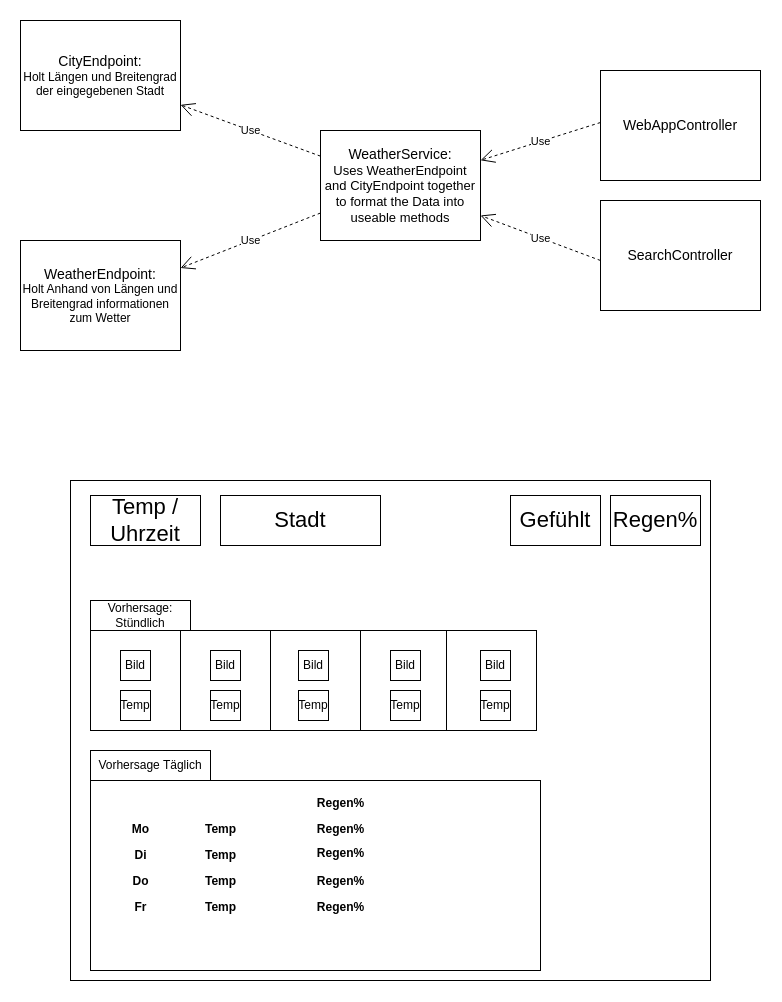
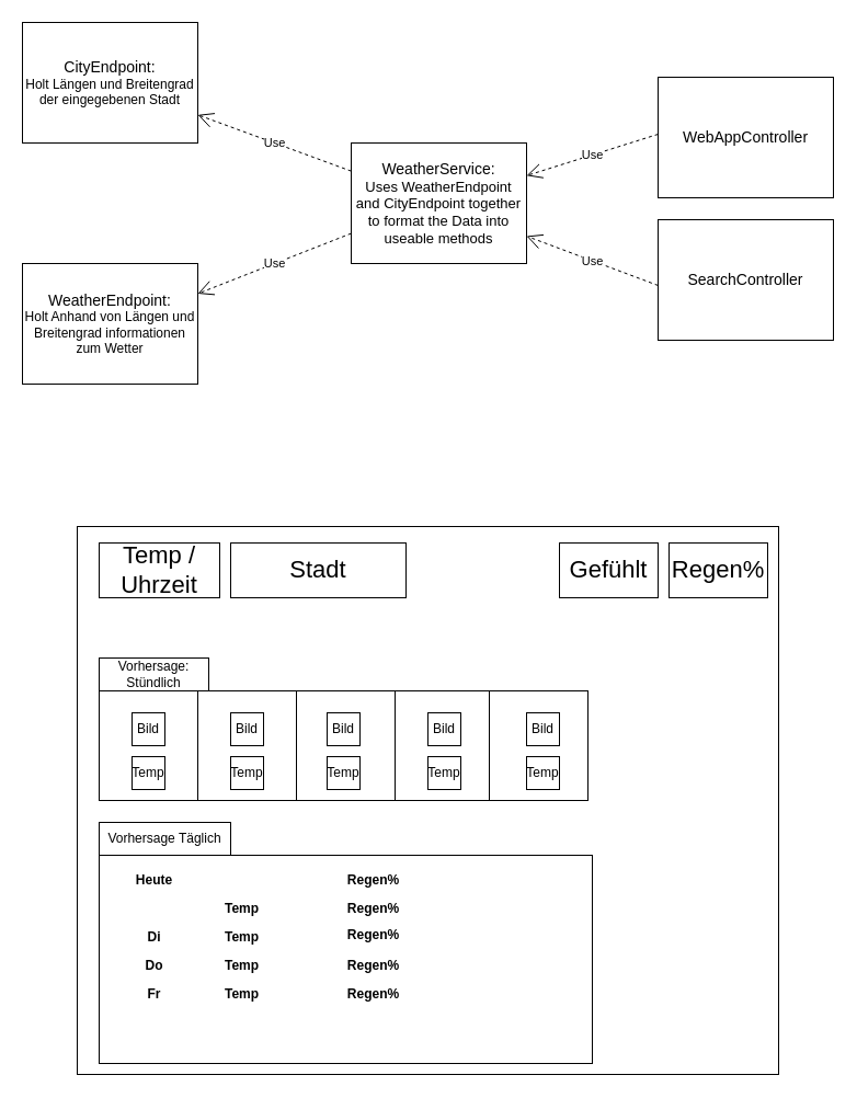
  <mxCell id="0" />
  <mxCell id="1" parent="0" />
  <mxCell id="2" value="&lt;div style=&quot;&quot;&gt;&lt;span style=&quot;font-size: 14px;&quot;&gt;CityEndpoint:&lt;/span&gt;&lt;br&gt;&lt;font style=&quot;font-size: 12px;&quot;&gt;Holt Längen und Breitengrad der eingegebenen Stadt&lt;/font&gt;&lt;/div&gt;" style="html=1;whiteSpace=wrap;" vertex="1" parent="1"><mxGeometry x="20" y="20" width="160" height="110" as="geometry" /></mxCell>
  <mxCell id="3" value="&lt;div style=&quot;&quot;&gt;&lt;font style=&quot;font-size: 14px;&quot;&gt;WeatherEndpoint:&lt;/font&gt;&lt;/div&gt;&lt;div style=&quot;&quot;&gt;&lt;font style=&quot;font-size: 12px;&quot;&gt;Holt Anhand von Längen und Breitengrad informationen zum Wetter&lt;/font&gt;&lt;/div&gt;" style="html=1;whiteSpace=wrap;" vertex="1" parent="1"><mxGeometry x="20" y="240" width="160" height="110" as="geometry" /></mxCell>
  <mxCell id="4" value="&lt;div style=&quot;&quot;&gt;&lt;span style=&quot;font-size: 14px;&quot;&gt;WebAppController&lt;br&gt;&lt;/span&gt;&lt;/div&gt;" style="html=1;whiteSpace=wrap;" vertex="1" parent="1"><mxGeometry x="600" y="70" width="160" height="110" as="geometry" /></mxCell>
  <mxCell id="5" value="&lt;div style=&quot;&quot;&gt;&lt;span style=&quot;font-size: 14px;&quot;&gt;SearchController&lt;br&gt;&lt;/span&gt;&lt;/div&gt;" style="html=1;whiteSpace=wrap;" vertex="1" parent="1"><mxGeometry x="600" y="200" width="160" height="110" as="geometry" /></mxCell>
  <mxCell id="6" value="&lt;div style=&quot;&quot;&gt;&lt;span style=&quot;font-size: 14px;&quot;&gt;WeatherService:&lt;/span&gt;&lt;br&gt;&lt;font style=&quot;font-size: 13px;&quot;&gt;Uses WeatherEndpoint and CityEndpoint together to format the Data into useable methods&lt;/font&gt;&lt;/div&gt;" style="html=1;whiteSpace=wrap;" vertex="1" parent="1"><mxGeometry x="320" y="130" width="160" height="110" as="geometry" /></mxCell>
  <mxCell id="7" value="" style="html=1;whiteSpace=wrap;" vertex="1" parent="1"><mxGeometry x="70" y="480" width="640" height="500" as="geometry" /></mxCell>
  <mxCell id="8" value="&lt;font style=&quot;font-size: 22px;&quot;&gt;Temp / Uhrzeit&lt;/font&gt;" style="html=1;whiteSpace=wrap;" vertex="1" parent="1"><mxGeometry x="90" y="495" width="110" height="50" as="geometry" /></mxCell>
  <mxCell id="9" value="&lt;font style=&quot;font-size: 22px;&quot;&gt;Regen%&lt;/font&gt;" style="html=1;whiteSpace=wrap;" vertex="1" parent="1"><mxGeometry x="610" y="495" width="90" height="50" as="geometry" /></mxCell>
  <mxCell id="10" value="&lt;font style=&quot;font-size: 22px;&quot;&gt;Gefühlt&lt;/font&gt;" style="html=1;whiteSpace=wrap;" vertex="1" parent="1"><mxGeometry x="510" y="495" width="90" height="50" as="geometry" /></mxCell>
- <mxCell id="11" value="&lt;font style=&quot;font-size: 22px;&quot;&gt;Stadt&lt;/font&gt;" style="html=1;whiteSpace=wrap;" vertex="1" parent="1"><mxGeometry x="220" y="495" width="160" height="50" as="geometry" /></mxCell>
+ <mxCell id="11" value="&lt;font style=&quot;font-size: 22px;&quot;&gt;Stadt&lt;/font&gt;" style="html=1;whiteSpace=wrap;" vertex="1" parent="1"><mxGeometry x="210" y="495" width="160" height="50" as="geometry" /></mxCell>
  <mxCell id="12" value="" style="group" vertex="1" connectable="0" parent="1"><mxGeometry x="90" y="610" width="446" height="120" as="geometry" /></mxCell>
  <mxCell id="13" value="" style="html=1;whiteSpace=wrap;" vertex="1" parent="12"><mxGeometry y="20" width="110" height="100" as="geometry" /></mxCell>
  <mxCell id="14" value="" style="html=1;whiteSpace=wrap;" vertex="1" parent="12"><mxGeometry x="90" y="20" width="110" height="100" as="geometry" /></mxCell>
  <mxCell id="15" value="" style="html=1;whiteSpace=wrap;" vertex="1" parent="12"><mxGeometry x="180" y="20" width="110" height="100" as="geometry" /></mxCell>
  <mxCell id="16" value="" style="html=1;whiteSpace=wrap;" vertex="1" parent="12"><mxGeometry x="270" y="20" width="110" height="100" as="geometry" /></mxCell>
  <mxCell id="17" value="" style="html=1;whiteSpace=wrap;" vertex="1" parent="12"><mxGeometry x="356" y="20" width="90" height="100" as="geometry" /></mxCell>
  <mxCell id="18" value="Vorhersage: Stündlich" style="html=1;whiteSpace=wrap;" vertex="1" parent="12"><mxGeometry y="-10" width="100" height="30" as="geometry" /></mxCell>
  <mxCell id="19" value="Bild" style="html=1;whiteSpace=wrap;" vertex="1" parent="12"><mxGeometry x="30" y="40" width="30" height="30" as="geometry" /></mxCell>
  <mxCell id="20" value="Bild" style="html=1;whiteSpace=wrap;" vertex="1" parent="12"><mxGeometry x="120" y="40" width="30" height="30" as="geometry" /></mxCell>
  <mxCell id="21" value="Bild" style="html=1;whiteSpace=wrap;" vertex="1" parent="12"><mxGeometry x="208" y="40" width="30" height="30" as="geometry" /></mxCell>
  <mxCell id="22" value="Bild" style="html=1;whiteSpace=wrap;" vertex="1" parent="12"><mxGeometry x="300" y="40" width="30" height="30" as="geometry" /></mxCell>
  <mxCell id="23" value="Bild" style="html=1;whiteSpace=wrap;" vertex="1" parent="12"><mxGeometry x="390" y="40" width="30" height="30" as="geometry" /></mxCell>
  <mxCell id="24" value="Temp" style="html=1;whiteSpace=wrap;" vertex="1" parent="12"><mxGeometry x="30" y="80" width="30" height="30" as="geometry" /></mxCell>
  <mxCell id="25" value="Temp" style="html=1;whiteSpace=wrap;" vertex="1" parent="12"><mxGeometry x="120" y="80" width="30" height="30" as="geometry" /></mxCell>
  <mxCell id="26" value="Temp" style="html=1;whiteSpace=wrap;" vertex="1" parent="12"><mxGeometry x="208" y="80" width="30" height="30" as="geometry" /></mxCell>
  <mxCell id="27" value="Temp" style="html=1;whiteSpace=wrap;" vertex="1" parent="12"><mxGeometry x="300" y="80" width="30" height="30" as="geometry" /></mxCell>
  <mxCell id="28" value="Temp" style="html=1;whiteSpace=wrap;" vertex="1" parent="12"><mxGeometry x="390" y="80" width="30" height="30" as="geometry" /></mxCell>
  <mxCell id="29" value="Vorhersage Täglich" style="html=1;whiteSpace=wrap;" vertex="1" parent="1"><mxGeometry x="90" y="750" width="120" height="30" as="geometry" /></mxCell>
  <mxCell id="30" value="" style="html=1;whiteSpace=wrap;" vertex="1" parent="1"><mxGeometry x="90" y="780" width="450" height="190" as="geometry" /></mxCell>
- <mxCell id="32" value="Mo" style="text;align=center;fontStyle=1;verticalAlign=middle;spacingLeft=3;spacingRight=3;strokeColor=none;rotatable=0;points=[[0,0.5],[1,0.5]];portConstraint=eastwest;html=1;" vertex="1" parent="1"><mxGeometry x="100" y="816" width="80" height="26" as="geometry" /></mxCell>
+ <mxCell id="31" value="Heute" style="text;align=center;fontStyle=1;verticalAlign=middle;spacingLeft=3;spacingRight=3;strokeColor=none;rotatable=0;points=[[0,0.5],[1,0.5]];portConstraint=eastwest;html=1;" vertex="1" parent="1"><mxGeometry x="100" y="790" width="80" height="26" as="geometry" /></mxCell>
  <mxCell id="33" value="Di" style="text;align=center;fontStyle=1;verticalAlign=middle;spacingLeft=3;spacingRight=3;strokeColor=none;rotatable=0;points=[[0,0.5],[1,0.5]];portConstraint=eastwest;html=1;" vertex="1" parent="1"><mxGeometry x="100" y="842" width="80" height="26" as="geometry" /></mxCell>
  <mxCell id="34" value="Do" style="text;align=center;fontStyle=1;verticalAlign=middle;spacingLeft=3;spacingRight=3;strokeColor=none;rotatable=0;points=[[0,0.5],[1,0.5]];portConstraint=eastwest;html=1;" vertex="1" parent="1"><mxGeometry x="100" y="868" width="80" height="26" as="geometry" /></mxCell>
  <mxCell id="35" value="Fr" style="text;align=center;fontStyle=1;verticalAlign=middle;spacingLeft=3;spacingRight=3;strokeColor=none;rotatable=0;points=[[0,0.5],[1,0.5]];portConstraint=eastwest;html=1;" vertex="1" parent="1"><mxGeometry x="100" y="894" width="80" height="26" as="geometry" /></mxCell>
  <mxCell id="36" value="Temp" style="text;align=center;fontStyle=1;verticalAlign=middle;spacingLeft=3;spacingRight=3;strokeColor=none;rotatable=0;points=[[0,0.5],[1,0.5]];portConstraint=eastwest;html=1;" vertex="1" parent="1"><mxGeometry x="180" y="816" width="80" height="26" as="geometry" /></mxCell>
  <mxCell id="37" value="Temp" style="text;align=center;fontStyle=1;verticalAlign=middle;spacingLeft=3;spacingRight=3;strokeColor=none;rotatable=0;points=[[0,0.5],[1,0.5]];portConstraint=eastwest;html=1;" vertex="1" parent="1"><mxGeometry x="180" y="842" width="80" height="26" as="geometry" /></mxCell>
  <mxCell id="38" value="Temp" style="text;align=center;fontStyle=1;verticalAlign=middle;spacingLeft=3;spacingRight=3;strokeColor=none;rotatable=0;points=[[0,0.5],[1,0.5]];portConstraint=eastwest;html=1;" vertex="1" parent="1"><mxGeometry x="180" y="868" width="80" height="26" as="geometry" /></mxCell>
  <mxCell id="39" value="Temp" style="text;align=center;fontStyle=1;verticalAlign=middle;spacingLeft=3;spacingRight=3;strokeColor=none;rotatable=0;points=[[0,0.5],[1,0.5]];portConstraint=eastwest;html=1;" vertex="1" parent="1"><mxGeometry x="180" y="894" width="80" height="26" as="geometry" /></mxCell>
  <mxCell id="40" value="" style="group" vertex="1" connectable="0" parent="1"><mxGeometry x="300" y="790" width="80" height="130" as="geometry" /></mxCell>
  <mxCell id="41" value="Regen%" style="text;align=center;fontStyle=1;verticalAlign=middle;spacingLeft=3;spacingRight=3;strokeColor=none;rotatable=0;points=[[0,0.5],[1,0.5]];portConstraint=eastwest;html=1;" vertex="1" parent="40"><mxGeometry width="80" height="26" as="geometry" /></mxCell>
  <mxCell id="42" value="Regen%" style="text;align=center;fontStyle=1;verticalAlign=middle;spacingLeft=3;spacingRight=3;strokeColor=none;rotatable=0;points=[[0,0.5],[1,0.5]];portConstraint=eastwest;html=1;" vertex="1" parent="40"><mxGeometry y="26" width="80" height="26" as="geometry" /></mxCell>
  <mxCell id="43" value="Regen%" style="text;align=center;fontStyle=1;verticalAlign=middle;spacingLeft=3;spacingRight=3;strokeColor=none;rotatable=0;points=[[0,0.5],[1,0.5]];portConstraint=eastwest;html=1;" vertex="1" parent="40"><mxGeometry y="50" width="80" height="26" as="geometry" /></mxCell>
  <mxCell id="44" value="Regen%" style="text;align=center;fontStyle=1;verticalAlign=middle;spacingLeft=3;spacingRight=3;strokeColor=none;rotatable=0;points=[[0,0.5],[1,0.5]];portConstraint=eastwest;html=1;" vertex="1" parent="40"><mxGeometry y="78" width="80" height="26" as="geometry" /></mxCell>
  <mxCell id="45" value="Regen%" style="text;align=center;fontStyle=1;verticalAlign=middle;spacingLeft=3;spacingRight=3;strokeColor=none;rotatable=0;points=[[0,0.5],[1,0.5]];portConstraint=eastwest;html=1;" vertex="1" parent="40"><mxGeometry y="104" width="80" height="26" as="geometry" /></mxCell>
  <mxCell id="46" value="Use" style="endArrow=open;endSize=12;dashed=1;html=1;rounded=0;" edge="1" parent="1" source="6" target="2"><mxGeometry width="160" relative="1" as="geometry"><mxPoint x="330" y="210" as="sourcePoint" /><mxPoint x="490" y="210" as="targetPoint" /></mxGeometry></mxCell>
  <mxCell id="47" value="Use" style="endArrow=open;endSize=12;dashed=1;html=1;rounded=0;exitX=0;exitY=0.75;exitDx=0;exitDy=0;entryX=1;entryY=0.25;entryDx=0;entryDy=0;" edge="1" parent="1" source="6" target="3"><mxGeometry width="160" relative="1" as="geometry"><mxPoint x="300" y="182" as="sourcePoint" /><mxPoint x="160" y="130" as="targetPoint" /></mxGeometry></mxCell>
  <mxCell id="48" value="Use" style="endArrow=open;endSize=12;dashed=1;html=1;rounded=0;" edge="1" parent="1" target="6"><mxGeometry width="160" relative="1" as="geometry"><mxPoint x="600" y="122" as="sourcePoint" /><mxPoint x="460" y="70" as="targetPoint" /></mxGeometry></mxCell>
  <mxCell id="49" value="Use" style="endArrow=open;endSize=12;dashed=1;html=1;rounded=0;" edge="1" parent="1" target="6"><mxGeometry width="160" relative="1" as="geometry"><mxPoint x="600" y="260" as="sourcePoint" /><mxPoint x="480" y="298" as="targetPoint" /></mxGeometry></mxCell>
